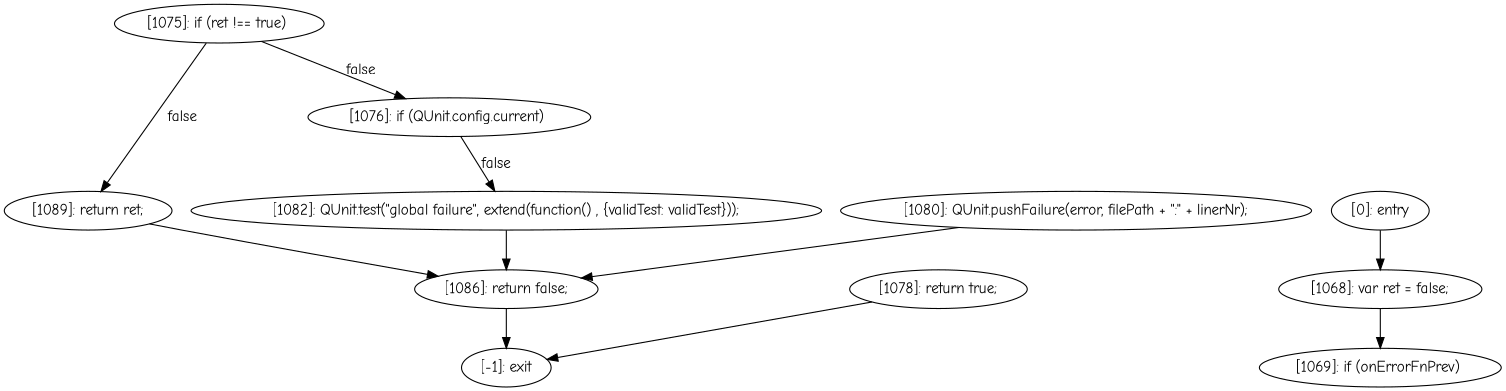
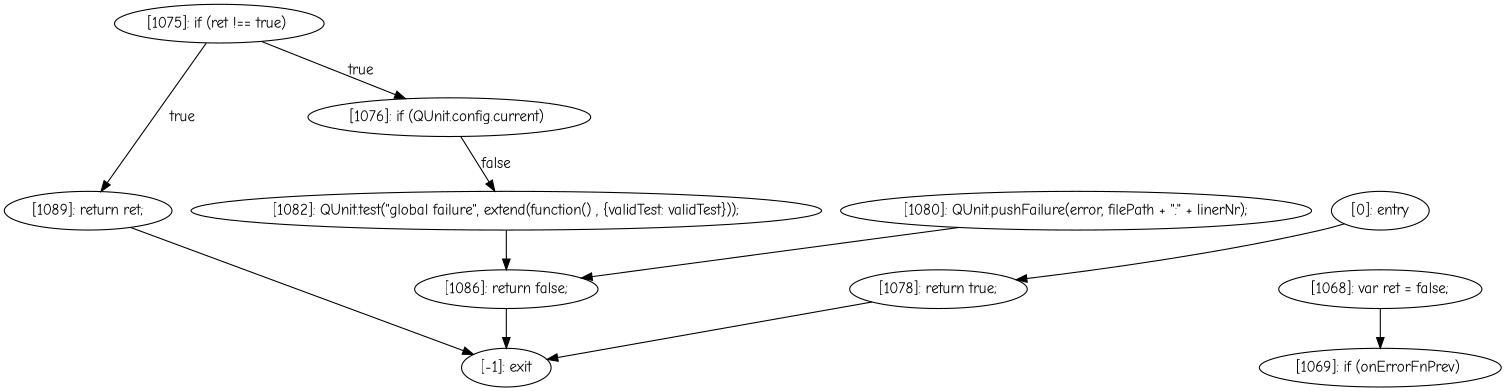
  digraph {
    fontname="Comic Neue"
    node [fontname="Comic Neue"]
    edge [fontname="Comic Neue"]
    n1 [label="[1075]: if (ret !== true) "]
    n2 [label="[1089]: return ret;\n"]
    n3 [label="[1076]: if (QUnit.config.current) "]
    n4 [label="[-1]: exit"]
    n5 [label="[1069]: if (onErrorFnPrev) "]
    n6 [label="[1082]: QUnit.test(\"global failure\", extend(function() , {validTest: validTest}));\n"]
    n7 [label="[1086]: return false;\n"]
    n8 [label="[1080]: QUnit.pushFailure(error, filePath + \":\" + linerNr);\n"]
    n9 [label="[1078]: return true;\n"]
    n10 [label="[1068]: var ret = false;\n"]
    n11 [label="[0]: entry"]
-   n1 -> n2 [label=false]
-   n1 -> n3 [label=false]
-   n2 -> n7
+   n1 -> n2 [label=true]
+   n1 -> n3 [label=true]
+   n2 -> n4
    n3 -> n6 [label=false]
    n6 -> n7
    n7 -> n4
    n8 -> n7
    n9 -> n4
    n10 -> n5
-   n11 -> n10
+   n11 -> n9
  }
